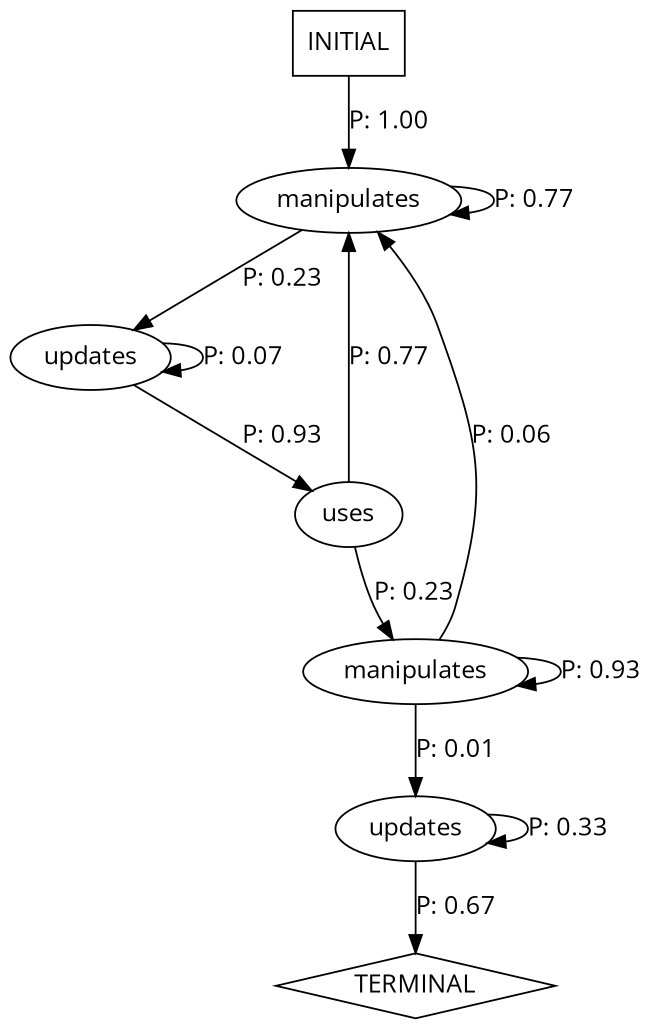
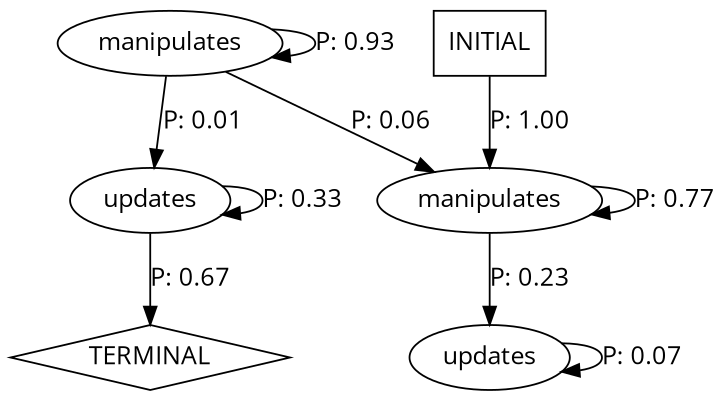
  digraph {
    fontname="Open Sans"
    node [fontname="Open Sans"]
    edge [fontname="Open Sans"]
    n1 [label=manipulates]
    n2 [label=updates]
    n3 [label=manipulates]
    n4 [label=updates]
    n5 [label=TERMINAL shape=diamond]
-   n6 [label=uses]
    n7 [label=INITIAL shape=box]
    n1 -> n1 [label="P: 0.77"]
    n1 -> n2 [label="P: 0.23"]
    n2 -> n2 [label="P: 0.07"]
-   n2 -> n6 [label="P: 0.93"]
    n3 -> n1 [label="P: 0.06"]
    n3 -> n3 [label="P: 0.93"]
    n3 -> n4 [label="P: 0.01"]
    n4 -> n4 [label="P: 0.33"]
    n4 -> n5 [label="P: 0.67"]
-   n6 -> n1 [label="P: 0.77"]
-   n6 -> n3 [label="P: 0.23"]
    n7 -> n1 [label="P: 1.00"]
  }
